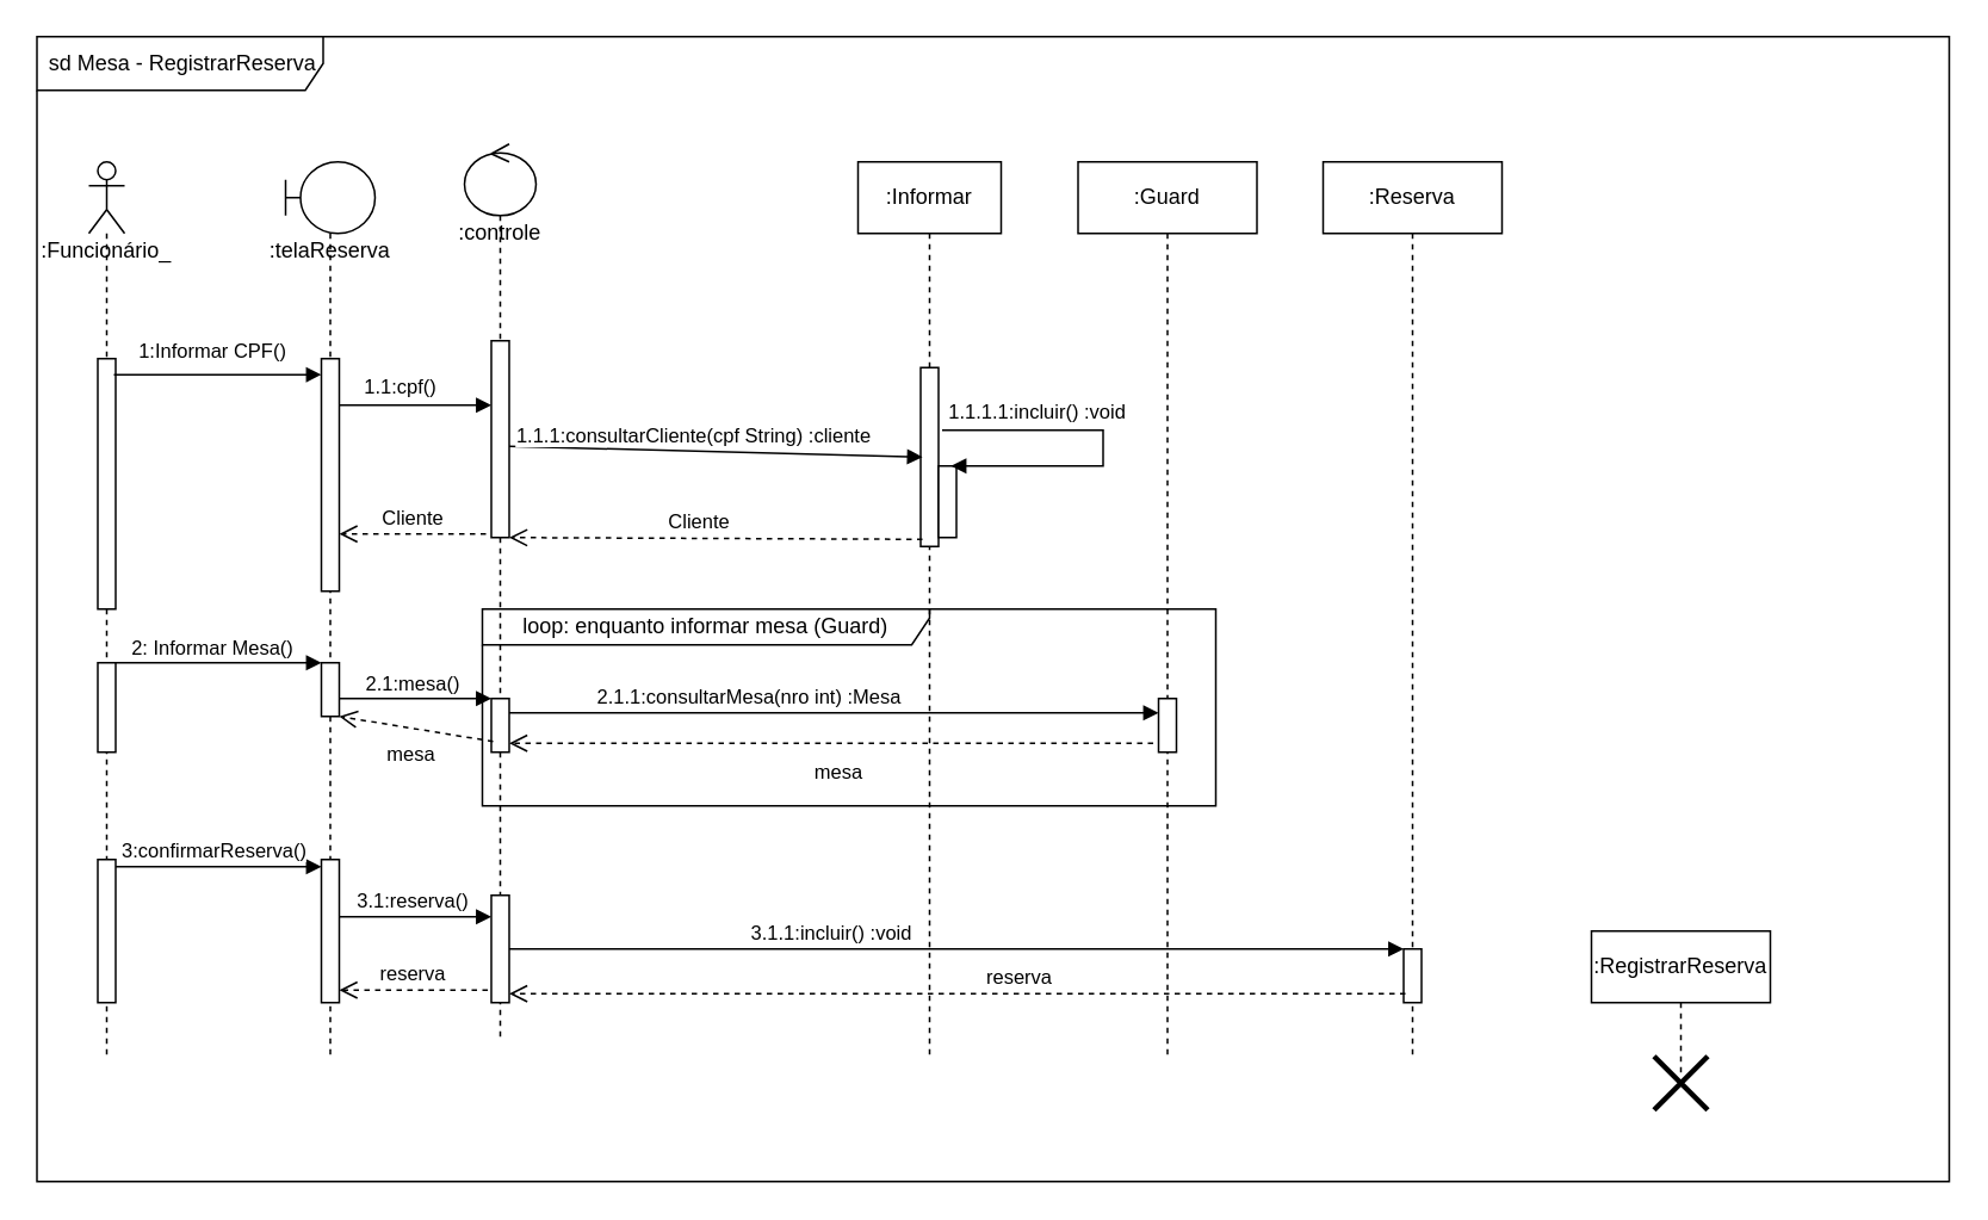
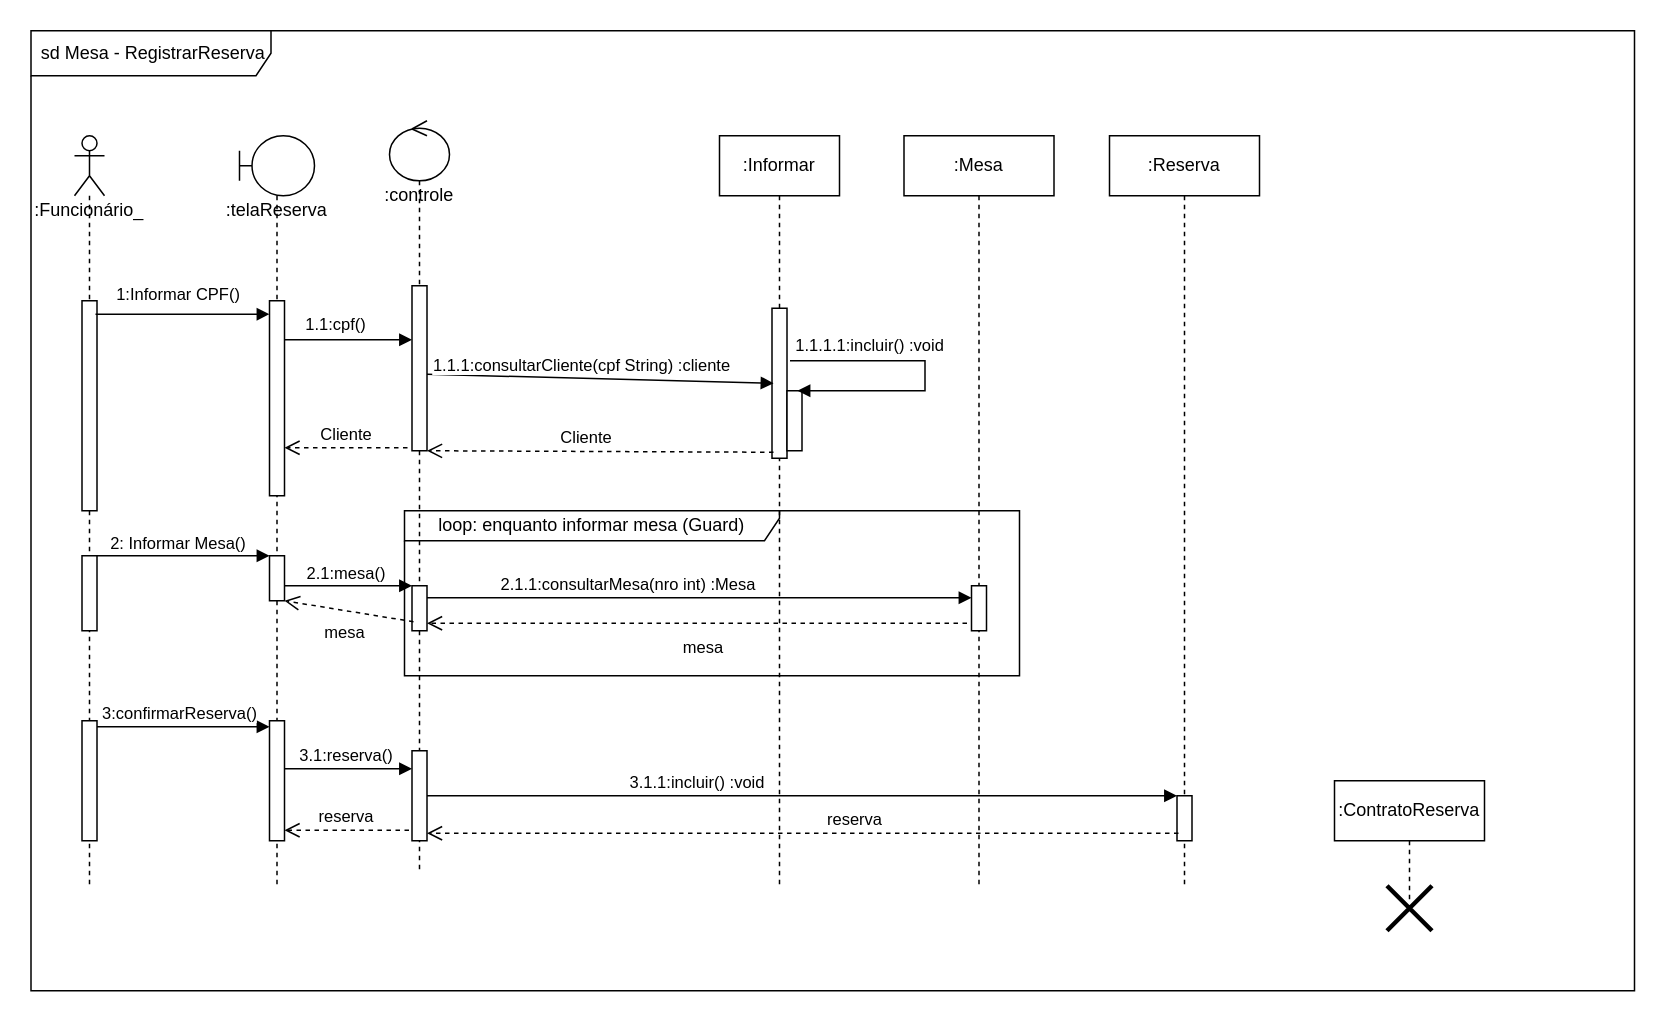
  <mxCell id="0" />
  <mxCell id="1" parent="0" />
  <mxCell id="2" value="loop: enquanto informar mesa (Guard)" style="shape=umlFrame;whiteSpace=wrap;html=1;fillColor=default;width=250;height=20;" vertex="1" parent="1"><mxGeometry x="269" y="340" width="410" height="110" as="geometry" /></mxCell>
  <mxCell id="3" value="sd Mesa - RegistrarReserva" style="shape=umlFrame;whiteSpace=wrap;html=1;width=160;height=30;boundedLbl=1;verticalAlign=middle;align=left;spacingLeft=5;fillColor=default;" vertex="1" parent="1"><mxGeometry x="20" y="20" width="1069" height="640" as="geometry" /></mxCell>
  <mxCell id="4" value=":Informar" style="shape=umlLifeline;perimeter=lifelinePerimeter;whiteSpace=wrap;html=1;container=1;collapsible=0;recursiveResize=0;outlineConnect=0;fillColor=default;" vertex="1" parent="1"><mxGeometry x="479" y="90" width="80" height="500" as="geometry" /></mxCell>
  <mxCell id="5" value="" style="html=1;points=[];perimeter=orthogonalPerimeter;fillColor=default;" vertex="1" parent="4"><mxGeometry x="35" y="115" width="10" height="100" as="geometry" /></mxCell>
  <mxCell id="6" value="" style="html=1;points=[];perimeter=orthogonalPerimeter;fillColor=default;" vertex="1" parent="4"><mxGeometry x="45" y="170" width="10" height="40" as="geometry" /></mxCell>
  <mxCell id="7" value="1.1.1.1:incluir() :void" style="edgeStyle=orthogonalEdgeStyle;html=1;align=left;spacingLeft=2;endArrow=block;rounded=0;entryX=1;entryY=0;" edge="1" parent="4"><mxGeometry x="-1" y="10" relative="1" as="geometry"><mxPoint x="47" y="150" as="sourcePoint" /><Array as="points"><mxPoint x="137" y="150" /><mxPoint x="137" y="170" /></Array><mxPoint x="52" y="170" as="targetPoint" /><mxPoint as="offset" /></mxGeometry></mxCell>
  <mxCell id="8" value=":telaReserva" style="shape=umlLifeline;participant=umlBoundary;perimeter=lifelinePerimeter;whiteSpace=wrap;html=1;container=1;collapsible=0;recursiveResize=0;verticalAlign=top;spacingTop=36;outlineConnect=0;fillColor=default;" vertex="1" parent="1"><mxGeometry x="159" y="90" width="50" height="500" as="geometry" /></mxCell>
  <mxCell id="9" value="" style="html=1;points=[];perimeter=orthogonalPerimeter;fillColor=default;" vertex="1" parent="8"><mxGeometry x="20" y="110" width="10" height="130" as="geometry" /></mxCell>
  <mxCell id="10" value="" style="html=1;points=[];perimeter=orthogonalPerimeter;fillColor=default;" vertex="1" parent="8"><mxGeometry x="20" y="280" width="10" height="30" as="geometry" /></mxCell>
  <mxCell id="11" value="" style="html=1;points=[];perimeter=orthogonalPerimeter;fillColor=default;" vertex="1" parent="8"><mxGeometry x="20" y="390" width="10" height="80" as="geometry" /></mxCell>
  <mxCell id="12" value=":controle" style="shape=umlLifeline;participant=umlControl;perimeter=lifelinePerimeter;whiteSpace=wrap;html=1;container=1;collapsible=0;recursiveResize=0;verticalAlign=top;spacingTop=36;outlineConnect=0;fillColor=default;" vertex="1" parent="1"><mxGeometry x="259" y="80" width="40" height="500" as="geometry" /></mxCell>
  <mxCell id="13" value="" style="html=1;points=[];perimeter=orthogonalPerimeter;fillColor=default;" vertex="1" parent="12"><mxGeometry x="15" y="110" width="10" height="110" as="geometry" /></mxCell>
  <mxCell id="14" value="" style="html=1;points=[];perimeter=orthogonalPerimeter;fillColor=default;" vertex="1" parent="12"><mxGeometry x="15" y="310" width="10" height="30" as="geometry" /></mxCell>
  <mxCell id="15" value="" style="html=1;points=[];perimeter=orthogonalPerimeter;fillColor=default;" vertex="1" parent="12"><mxGeometry x="15" y="420" width="10" height="60" as="geometry" /></mxCell>
  <mxCell id="16" value=":Funcionário_" style="shape=umlLifeline;participant=umlActor;perimeter=lifelinePerimeter;whiteSpace=wrap;html=1;container=1;collapsible=0;recursiveResize=0;verticalAlign=top;spacingTop=36;outlineConnect=0;fillColor=default;" vertex="1" parent="1"><mxGeometry x="49" y="90" width="20" height="500" as="geometry" /></mxCell>
  <mxCell id="17" value="" style="html=1;points=[];perimeter=orthogonalPerimeter;fillColor=default;" vertex="1" parent="16"><mxGeometry x="5" y="110" width="10" height="140" as="geometry" /></mxCell>
  <mxCell id="18" value="" style="html=1;points=[];perimeter=orthogonalPerimeter;fillColor=default;" vertex="1" parent="16"><mxGeometry x="5" y="280" width="10" height="50" as="geometry" /></mxCell>
  <mxCell id="19" value="" style="html=1;points=[];perimeter=orthogonalPerimeter;fillColor=default;" vertex="1" parent="16"><mxGeometry x="5" y="390" width="10" height="80" as="geometry" /></mxCell>
- <mxCell id="20" value=":Guard" style="shape=umlLifeline;perimeter=lifelinePerimeter;whiteSpace=wrap;html=1;container=1;collapsible=0;recursiveResize=0;outlineConnect=0;fillColor=default;" vertex="1" parent="1"><mxGeometry x="602" y="90" width="100" height="500" as="geometry" /></mxCell>
+ <mxCell id="20" value=":Mesa" style="shape=umlLifeline;perimeter=lifelinePerimeter;whiteSpace=wrap;html=1;container=1;collapsible=0;recursiveResize=0;outlineConnect=0;fillColor=default;" vertex="1" parent="1"><mxGeometry x="602" y="90" width="100" height="500" as="geometry" /></mxCell>
  <mxCell id="21" value="" style="html=1;points=[];perimeter=orthogonalPerimeter;fillColor=default;" vertex="1" parent="20"><mxGeometry x="45" y="300" width="10" height="30" as="geometry" /></mxCell>
  <mxCell id="22" value=":Reserva" style="shape=umlLifeline;perimeter=lifelinePerimeter;whiteSpace=wrap;html=1;container=1;collapsible=0;recursiveResize=0;outlineConnect=0;fillColor=default;" vertex="1" parent="1"><mxGeometry x="739" y="90" width="100" height="500" as="geometry" /></mxCell>
  <mxCell id="23" value="" style="html=1;points=[];perimeter=orthogonalPerimeter;fillColor=default;" vertex="1" parent="22"><mxGeometry x="45" y="440" width="10" height="30" as="geometry" /></mxCell>
  <mxCell id="24" value="" style="edgeStyle=none;html=1;endArrow=block;endFill=1;exitX=0.9;exitY=0.064;exitDx=0;exitDy=0;exitPerimeter=0;" edge="1" parent="1" source="17" target="9"><mxGeometry relative="1" as="geometry"><mxPoint x="109" y="240" as="sourcePoint" /></mxGeometry></mxCell>
  <mxCell id="25" value="1:Informar CPF()" style="edgeLabel;html=1;align=center;verticalAlign=bottom;resizable=0;points=[];labelPosition=center;verticalLabelPosition=top;" vertex="1" connectable="0" parent="24"><mxGeometry x="-0.342" y="-2" relative="1" as="geometry"><mxPoint x="16" y="-7" as="offset" /></mxGeometry></mxCell>
  <mxCell id="26" value="" style="edgeStyle=none;html=1;endArrow=block;endFill=1;" edge="1" parent="1"><mxGeometry relative="1" as="geometry"><mxPoint x="189" y="226" as="sourcePoint" /><mxPoint x="274" y="226" as="targetPoint" /></mxGeometry></mxCell>
  <mxCell id="27" value="1.1:cpf()" style="edgeLabel;html=1;align=center;verticalAlign=bottom;resizable=0;points=[];" vertex="1" connectable="0" parent="26"><mxGeometry x="-0.647" y="2" relative="1" as="geometry"><mxPoint x="18" as="offset" /></mxGeometry></mxCell>
  <mxCell id="28" value="" style="edgeStyle=none;html=1;endArrow=block;endFill=1;entryX=0.1;entryY=0.5;entryDx=0;entryDy=0;entryPerimeter=0;" edge="1" parent="1" target="5"><mxGeometry relative="1" as="geometry"><mxPoint x="284" y="249" as="sourcePoint" /><mxPoint x="384" y="249" as="targetPoint" /></mxGeometry></mxCell>
  <mxCell id="29" value="1.1.1:consultarCliente(cpf String) :cliente" style="edgeLabel;html=1;align=center;verticalAlign=bottom;resizable=0;points=[];labelPosition=center;verticalLabelPosition=top;" vertex="1" connectable="0" parent="28"><mxGeometry x="-0.52" relative="1" as="geometry"><mxPoint x="48" y="1" as="offset" /></mxGeometry></mxCell>
  <mxCell id="30" value="" style="html=1;verticalAlign=bottom;endArrow=open;dashed=1;endSize=8;exitX=0.1;exitY=0.96;exitDx=0;exitDy=0;exitPerimeter=0;" edge="1" parent="1" source="5" target="13"><mxGeometry x="0.004" y="69" relative="1" as="geometry"><mxPoint x="469" y="250" as="sourcePoint" /><mxPoint x="389" y="250" as="targetPoint" /><mxPoint as="offset" /></mxGeometry></mxCell>
  <mxCell id="31" value="Cliente" style="edgeLabel;html=1;align=center;verticalAlign=bottom;resizable=0;points=[];labelPosition=center;verticalLabelPosition=top;" vertex="1" connectable="0" parent="30"><mxGeometry x="0.29" y="-4" relative="1" as="geometry"><mxPoint x="23" y="3" as="offset" /></mxGeometry></mxCell>
  <mxCell id="32" value="Cliente" style="html=1;verticalAlign=bottom;endArrow=open;dashed=1;endSize=8;exitX=-0.3;exitY=0.982;exitDx=0;exitDy=0;exitPerimeter=0;" edge="1" parent="1" source="13" target="9"><mxGeometry relative="1" as="geometry"><mxPoint x="469" y="250" as="sourcePoint" /><mxPoint x="389" y="250" as="targetPoint" /></mxGeometry></mxCell>
  <mxCell id="33" value="" style="edgeStyle=none;html=1;endArrow=block;endFill=1;" edge="1" parent="1"><mxGeometry relative="1" as="geometry"><mxPoint x="64" y="370" as="sourcePoint" /><mxPoint x="179" y="370" as="targetPoint" /></mxGeometry></mxCell>
  <mxCell id="34" value="2: Informar Mesa()" style="edgeLabel;html=1;align=center;verticalAlign=bottom;resizable=0;points=[];labelPosition=center;verticalLabelPosition=top;" vertex="1" connectable="0" parent="33"><mxGeometry x="-0.391" y="-1" relative="1" as="geometry"><mxPoint x="18" y="-1" as="offset" /></mxGeometry></mxCell>
  <mxCell id="35" value="" style="edgeStyle=none;html=1;endArrow=block;endFill=1;" edge="1" parent="1" source="10" target="14"><mxGeometry relative="1" as="geometry" /></mxCell>
  <mxCell id="36" value="2.1:mesa()" style="edgeLabel;html=1;align=center;verticalAlign=bottom;resizable=0;points=[];labelPosition=center;verticalLabelPosition=top;" vertex="1" connectable="0" parent="35"><mxGeometry x="-0.482" y="-3" relative="1" as="geometry"><mxPoint x="18" y="-3" as="offset" /></mxGeometry></mxCell>
  <mxCell id="37" value="" style="edgeStyle=none;html=1;endArrow=block;endFill=1;" edge="1" parent="1"><mxGeometry relative="1" as="geometry"><mxPoint x="284" y="398" as="sourcePoint" /><mxPoint x="647" y="398" as="targetPoint" /></mxGeometry></mxCell>
  <mxCell id="38" value="2.1.1:consultarMesa(nro int) :Mesa" style="edgeLabel;html=1;align=center;verticalAlign=bottom;resizable=0;points=[];labelPosition=center;verticalLabelPosition=top;" vertex="1" connectable="0" parent="37"><mxGeometry x="-0.267" y="1" relative="1" as="geometry"><mxPoint as="offset" /></mxGeometry></mxCell>
  <mxCell id="39" value="mesa" style="html=1;verticalAlign=bottom;endArrow=open;dashed=1;endSize=8;exitX=-0.3;exitY=0.833;exitDx=0;exitDy=0;exitPerimeter=0;entryX=1;entryY=0.833;entryDx=0;entryDy=0;entryPerimeter=0;" edge="1" parent="1" source="21" target="14"><mxGeometry x="-0.02" y="25" relative="1" as="geometry"><mxPoint x="469" y="250" as="sourcePoint" /><mxPoint x="389" y="250" as="targetPoint" /><mxPoint as="offset" /></mxGeometry></mxCell>
  <mxCell id="40" value="mesa" style="html=1;verticalAlign=bottom;endArrow=open;dashed=1;endSize=8;exitX=0.1;exitY=0.8;exitDx=0;exitDy=0;exitPerimeter=0;" edge="1" parent="1" source="14" target="10"><mxGeometry x="-0.017" y="23" relative="1" as="geometry"><mxPoint x="469" y="230" as="sourcePoint" /><mxPoint x="389" y="230" as="targetPoint" /><mxPoint as="offset" /></mxGeometry></mxCell>
  <mxCell id="41" value="" style="edgeStyle=none;html=1;endArrow=block;endFill=1;" edge="1" parent="1"><mxGeometry relative="1" as="geometry"><mxPoint x="64" y="484" as="sourcePoint" /><mxPoint x="179" y="484" as="targetPoint" /></mxGeometry></mxCell>
  <mxCell id="42" value="3:confirmarReserva()" style="edgeLabel;html=1;align=center;verticalAlign=bottom;resizable=0;points=[];labelPosition=center;verticalLabelPosition=top;" vertex="1" connectable="0" parent="41"><mxGeometry x="-0.513" y="1" relative="1" as="geometry"><mxPoint x="26" as="offset" /></mxGeometry></mxCell>
  <mxCell id="43" value="" style="edgeStyle=none;html=1;endArrow=block;endFill=1;" edge="1" parent="1"><mxGeometry relative="1" as="geometry"><mxPoint x="189" y="512" as="sourcePoint" /><mxPoint x="274" y="512" as="targetPoint" /></mxGeometry></mxCell>
  <mxCell id="44" value="3.1:reserva()" style="edgeLabel;html=1;align=center;verticalAlign=bottom;resizable=0;points=[];labelPosition=center;verticalLabelPosition=top;" vertex="1" connectable="0" parent="43"><mxGeometry x="-0.459" y="1" relative="1" as="geometry"><mxPoint x="17" as="offset" /></mxGeometry></mxCell>
  <mxCell id="45" value="" style="edgeStyle=none;html=1;endArrow=block;endFill=1;" edge="1" parent="1" source="15" target="23"><mxGeometry relative="1" as="geometry" /></mxCell>
  <mxCell id="46" value="3.1.1:incluir() :void" style="edgeLabel;html=1;align=center;verticalAlign=bottom;resizable=0;points=[];labelPosition=center;verticalLabelPosition=top;" vertex="1" connectable="0" parent="45"><mxGeometry x="-0.284" y="1" relative="1" as="geometry"><mxPoint as="offset" /></mxGeometry></mxCell>
- <mxCell id="47" value=":RegistrarReserva" style="shape=umlLifeline;perimeter=lifelinePerimeter;whiteSpace=wrap;html=1;container=1;collapsible=0;recursiveResize=0;outlineConnect=0;fillColor=default;" vertex="1" parent="1"><mxGeometry x="889" y="520" width="100" height="80" as="geometry" /></mxCell>
+ <mxCell id="47" value=":ContratoReserva" style="shape=umlLifeline;perimeter=lifelinePerimeter;whiteSpace=wrap;html=1;container=1;collapsible=0;recursiveResize=0;outlineConnect=0;fillColor=default;" vertex="1" parent="1"><mxGeometry x="889" y="520" width="100" height="80" as="geometry" /></mxCell>
  <mxCell id="48" value="reserva" style="html=1;verticalAlign=bottom;endArrow=open;dashed=1;endSize=8;exitX=0.1;exitY=0.833;exitDx=0;exitDy=0;exitPerimeter=0;entryX=1;entryY=0.917;entryDx=0;entryDy=0;entryPerimeter=0;" edge="1" parent="1" source="23" target="15"><mxGeometry x="-0.138" relative="1" as="geometry"><mxPoint x="579" y="530" as="sourcePoint" /><mxPoint x="499" y="530" as="targetPoint" /><mxPoint as="offset" /></mxGeometry></mxCell>
  <mxCell id="49" value="reserva" style="html=1;verticalAlign=bottom;endArrow=open;dashed=1;endSize=8;exitX=-0.2;exitY=0.883;exitDx=0;exitDy=0;exitPerimeter=0;" edge="1" parent="1" source="15" target="11"><mxGeometry relative="1" as="geometry"><mxPoint x="459" y="530" as="sourcePoint" /><mxPoint x="379" y="530" as="targetPoint" /></mxGeometry></mxCell>
  <mxCell id="50" value="" style="shape=umlDestroy;whiteSpace=wrap;html=1;strokeWidth=3;fillColor=default;" vertex="1" parent="1"><mxGeometry x="924" y="590" width="30" height="30" as="geometry" /></mxCell>
